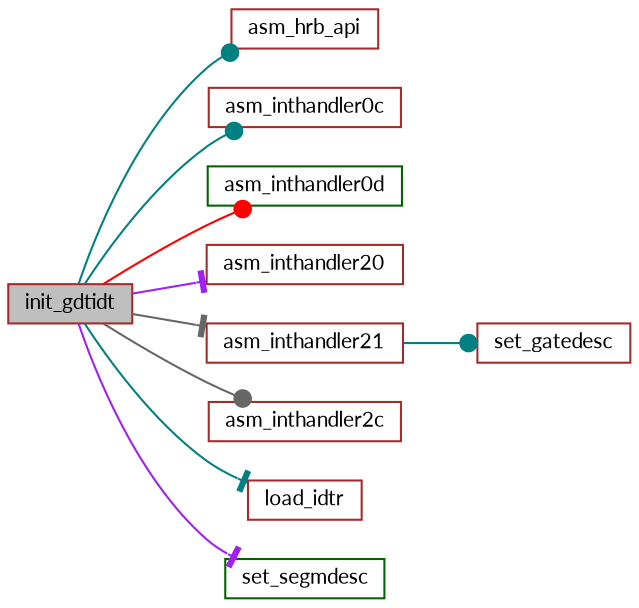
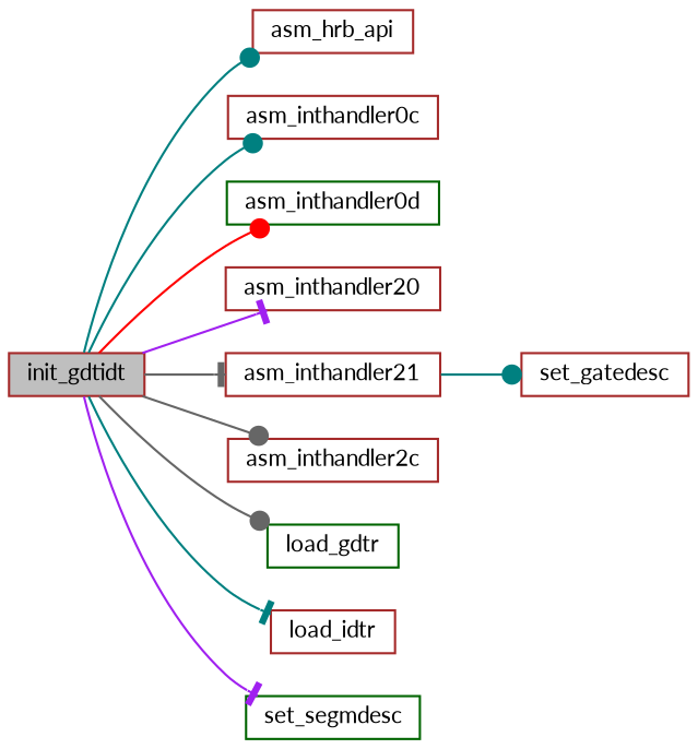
  digraph {
    fontname=Lato
    rankdir=LR
    node [color=brown fillcolor=white fontname=Lato fontsize=10 shape=record style=filled]
    edge [arrowhead=dot color=teal fontname=Lato fontsize=10 labelfontname=Helvetica labelfontsize=10 style=solid]
    n1 [fillcolor=grey75 fontcolor=black height=0.2 label=init_gdtidt width=0.4]
    n2 [height=0.2 label=asm_hrb_api width=0.4]
    n3 [height=0.2 label=asm_inthandler0c width=0.4]
    n4 [color=darkgreen height=0.2 label=asm_inthandler0d width=0.4]
    n5 [height=0.2 label=asm_inthandler20 width=0.4]
    n6 [height=0.2 label=asm_inthandler21 width=0.4]
    n7 [height=0.2 label=asm_inthandler2c width=0.4]
+   n8 [color=darkgreen height=0.2 label=load_gdtr width=0.4]
    n9 [height=0.2 label=load_idtr width=0.4]
    n10 [color=darkgreen height=0.2 label=set_segmdesc width=0.4]
    n11 [height=0.2 label=set_gatedesc width=0.4]
    n1 -> n2
    n1 -> n3
    n1 -> n4 [color=red]
    n1 -> n5 [arrowhead=tee color=purple]
    n1 -> n6 [arrowhead=tee color=gray40]
    n1 -> n7 [color=gray40]
+   n1 -> n8 [color=gray40]
    n1 -> n9 [arrowhead=tee]
    n1 -> n10 [arrowhead=tee color=purple]
    n6 -> n11
  }
